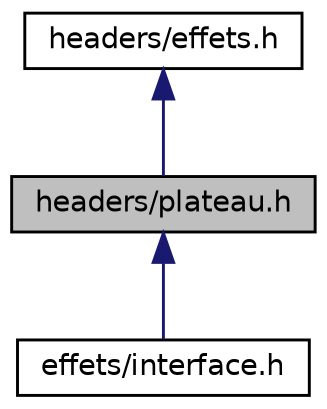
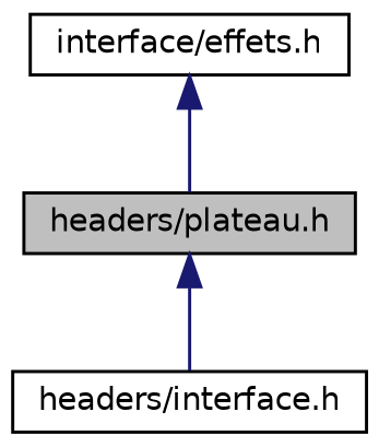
  digraph {
    node [color=black fillcolor=white fontname=Helvetica fontsize=10 shape=record style=filled]
    edge [color=midnightblue dir=back fontname=Helvetica fontsize=10 labelfontname=Helvetica labelfontsize=10 style=solid]
    n1 [fillcolor=grey75 fontcolor=black height=0.2 label="headers/plateau.h" width=0.4]
-   n2 [height=0.2 label="effets/interface.h" width=0.4]
-   n3 [height=0.2 label="headers/effets.h" width=0.4]
+   n2 [height=0.2 label="headers/interface.h" width=0.4]
+   n3 [height=0.2 label="interface/effets.h" width=0.4]
    n1 -> n2
    n3 -> n1
  }
